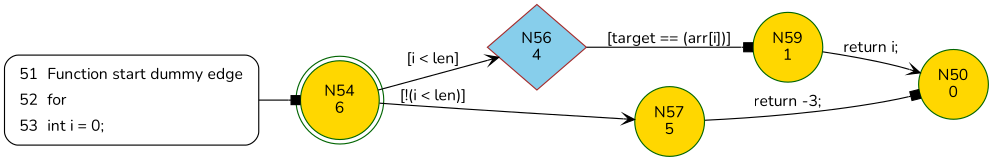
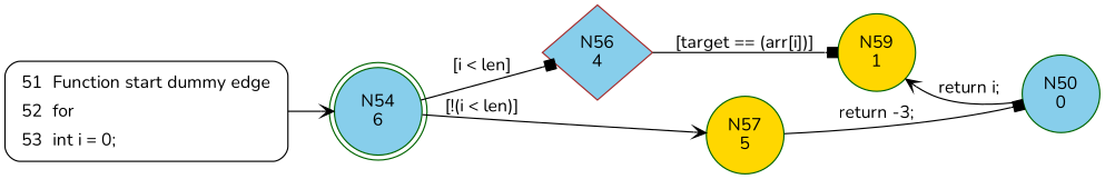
  digraph {
    fontname=Nunito
    rankdir=LR
    node [color=darkgreen fillcolor=skyblue fontname=Nunito shape=circle style=filled]
    edge [arrowhead=vee fontname=Nunito]
-   n1 [fillcolor=gold label="N54\n6" shape=doublecircle]
+   n1 [label="N54\n6" shape=doublecircle]
    n2 [color=brown label="N56\n4" shape=diamond]
    n3 [fillcolor=gold label="N57\n5"]
    n4 [fillcolor=gold label="N59\n1"]
-   n5 [fillcolor=gold label="N50\n0"]
+   n5 [label="N50\n0"]
    n6 [fillcolor=white label=<<table border="0" cellborder="0" cellpadding="3" bgcolor="white"><tr><td align="right">51</td><td align="left">Function start dummy edge</td></tr><tr><td align="right">52</td><td align="left">for</td></tr><tr><td align="right">53</td><td align="left">int i = 0;</td></tr></table>> penwidth=1 shape=Mrecord style="filled,bold" color=""]
-   n1 -> n2 [label="[i < len]"]
+   n1 -> n2 [arrowhead=box label="[i < len]"]
    n1 -> n3 [label="[!(i < len)]"]
    n2 -> n4 [arrowhead=box label="[target == (arr[i])]"]
    n3 -> n5 [arrowhead=box label="return -3;"]
-   n4 -> n5 [label="return i;"]
-   n6 -> n1 [arrowhead=box]
+   n5 -> n4 [label="return i;"]
+   n6 -> n1
  }
